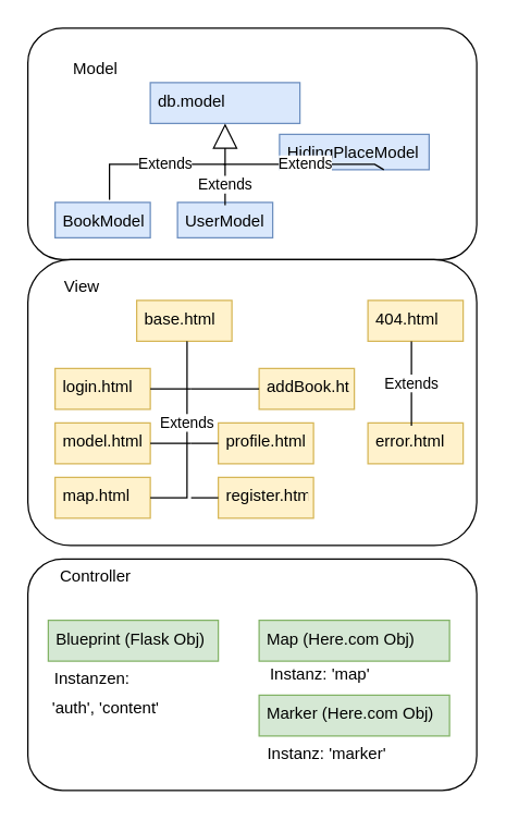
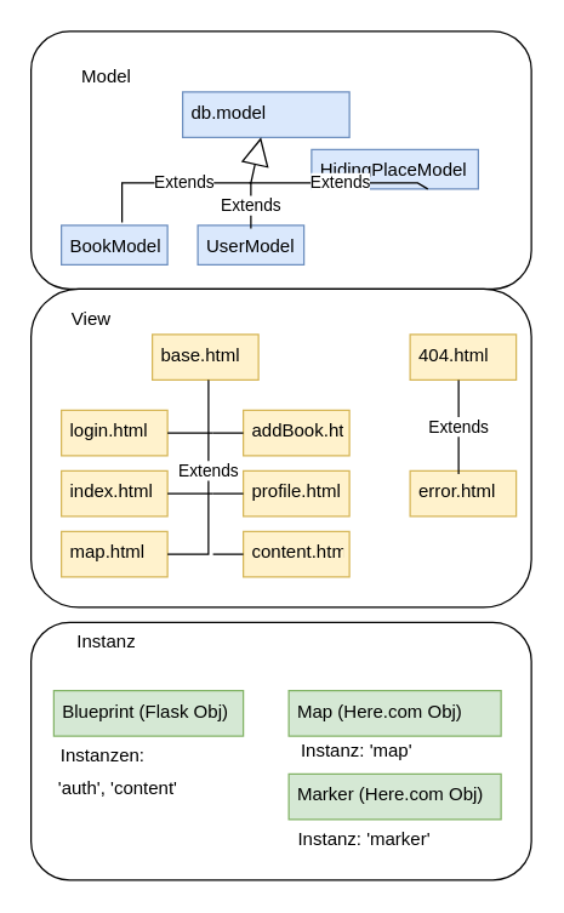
  <mxCell id="0" />
  <mxCell id="1" parent="0" />
  <mxCell id="2" value="" style="rounded=1;whiteSpace=wrap;html=1;" vertex="1" parent="1"><mxGeometry x="20" y="20" width="330" height="170" as="geometry" /></mxCell>
  <mxCell id="3" value="Model" style="text;html=1;strokeColor=none;fillColor=none;align=center;verticalAlign=middle;whiteSpace=wrap;rounded=0;" vertex="1" parent="1"><mxGeometry x="50" y="40" width="40" height="20" as="geometry" /></mxCell>
- <mxCell id="4" value="db.model" style="text;strokeColor=#6c8ebf;fillColor=#dae8fc;align=left;verticalAlign=top;spacingLeft=4;spacingRight=4;overflow=hidden;rotatable=0;points=[[0,0.5],[1,0.5]];portConstraint=eastwest;rounded=0;" vertex="1" parent="1"><mxGeometry x="110" y="60" width="110" height="30" as="geometry" /></mxCell>
+ <mxCell id="4" value="db.model" style="text;strokeColor=#6c8ebf;fillColor=#dae8fc;align=left;verticalAlign=top;spacingLeft=4;spacingRight=4;overflow=hidden;rotatable=0;points=[[0,0.5],[1,0.5]];portConstraint=eastwest;rounded=0;" vertex="1" parent="1"><mxGeometry x="120" y="60" width="110" height="30" as="geometry" /></mxCell>
  <mxCell id="5" value="BookModel" style="text;strokeColor=#6c8ebf;fillColor=#dae8fc;align=left;verticalAlign=top;spacingLeft=4;spacingRight=4;overflow=hidden;rotatable=0;points=[[0,0.5],[1,0.5]];portConstraint=eastwest;rounded=0;" vertex="1" parent="1"><mxGeometry x="40" y="148" width="70" height="26" as="geometry" /></mxCell>
  <mxCell id="6" value="UserModel" style="text;strokeColor=#6c8ebf;fillColor=#dae8fc;align=left;verticalAlign=top;spacingLeft=4;spacingRight=4;overflow=hidden;rotatable=0;points=[[0,0.5],[1,0.5]];portConstraint=eastwest;rounded=0;" vertex="1" parent="1"><mxGeometry x="130" y="148" width="70" height="26" as="geometry" /></mxCell>
  <mxCell id="7" value="HidingPlaceModel" style="text;strokeColor=#6c8ebf;fillColor=#dae8fc;align=left;verticalAlign=top;spacingLeft=4;spacingRight=4;overflow=hidden;rotatable=0;points=[[0,0.5],[1,0.5]];portConstraint=eastwest;rounded=0;" vertex="1" parent="1"><mxGeometry x="205" y="98" width="110" height="26" as="geometry" /></mxCell>
  <mxCell id="8" value="Extends" style="endArrow=block;endSize=16;endFill=0;html=1;rounded=0;" edge="1" parent="1" target="4"><mxGeometry x="-0.051" width="160" relative="1" as="geometry"><mxPoint x="80" y="146" as="sourcePoint" /><mxPoint x="100" y="230" as="targetPoint" /><Array as="points"><mxPoint x="80" y="120" /><mxPoint x="165" y="120" /></Array><mxPoint as="offset" /></mxGeometry></mxCell>
  <mxCell id="9" value="Extends" style="endArrow=none;endSize=16;endFill=0;html=1;rounded=0;" edge="1" parent="1" source="7"><mxGeometry width="160" relative="1" as="geometry"><mxPoint x="260" y="100" as="sourcePoint" /><mxPoint x="164" y="120" as="targetPoint" /><Array as="points"><mxPoint x="275" y="120" /><mxPoint x="164" y="120" /></Array></mxGeometry></mxCell>
  <mxCell id="10" value="Extends" style="endArrow=none;endSize=16;endFill=0;html=1;rounded=0;" edge="1" parent="1"><mxGeometry width="160" relative="1" as="geometry"><mxPoint x="165" y="150" as="sourcePoint" /><mxPoint x="165" y="120" as="targetPoint" /></mxGeometry></mxCell>
  <mxCell id="11" value="" style="rounded=1;whiteSpace=wrap;html=1;" vertex="1" parent="1"><mxGeometry x="20" y="190" width="330" height="210" as="geometry" /></mxCell>
  <mxCell id="12" value="View" style="text;html=1;strokeColor=none;fillColor=none;align=center;verticalAlign=middle;whiteSpace=wrap;rounded=0;" vertex="1" parent="1"><mxGeometry x="40" y="200" width="40" height="20" as="geometry" /></mxCell>
  <mxCell id="13" value="base.html" style="text;strokeColor=#d6b656;fillColor=#fff2cc;align=left;verticalAlign=top;spacingLeft=4;spacingRight=4;overflow=hidden;rotatable=0;points=[[0,0.5],[1,0.5]];portConstraint=eastwest;rounded=0;" vertex="1" parent="1"><mxGeometry x="100" y="220" width="70" height="30" as="geometry" /></mxCell>
  <mxCell id="14" value="login.html" style="text;strokeColor=#d6b656;fillColor=#fff2cc;align=left;verticalAlign=top;spacingLeft=4;spacingRight=4;overflow=hidden;rotatable=0;points=[[0,0.5],[1,0.5]];portConstraint=eastwest;rounded=0;" vertex="1" parent="1"><mxGeometry x="40" y="270" width="70" height="30" as="geometry" /></mxCell>
- <mxCell id="15" value="register.html" style="text;strokeColor=#d6b656;fillColor=#fff2cc;align=left;verticalAlign=top;spacingLeft=4;spacingRight=4;overflow=hidden;rotatable=0;points=[[0,0.5],[1,0.5]];portConstraint=eastwest;rounded=0;" vertex="1" parent="1"><mxGeometry x="160" y="350" width="70" height="30" as="geometry" /></mxCell>
- <mxCell id="16" value="addBook.html" style="text;strokeColor=#d6b656;fillColor=#fff2cc;align=left;verticalAlign=top;spacingLeft=4;spacingRight=4;overflow=hidden;rotatable=0;points=[[0,0.5],[1,0.5]];portConstraint=eastwest;rounded=0;" vertex="1" parent="1"><mxGeometry x="190" y="270" width="70" height="30" as="geometry" /></mxCell>
- <mxCell id="17" value="model.html" style="text;strokeColor=#d6b656;fillColor=#fff2cc;align=left;verticalAlign=top;spacingLeft=4;spacingRight=4;overflow=hidden;rotatable=0;points=[[0,0.5],[1,0.5]];portConstraint=eastwest;rounded=0;" vertex="1" parent="1"><mxGeometry x="40" y="310" width="70" height="30" as="geometry" /></mxCell>
+ <mxCell id="15" value="content.html" style="text;strokeColor=#d6b656;fillColor=#fff2cc;align=left;verticalAlign=top;spacingLeft=4;spacingRight=4;overflow=hidden;rotatable=0;points=[[0,0.5],[1,0.5]];portConstraint=eastwest;rounded=0;" vertex="1" parent="1"><mxGeometry x="160" y="350" width="70" height="30" as="geometry" /></mxCell>
+ <mxCell id="16" value="addBook.html" style="text;strokeColor=#d6b656;fillColor=#fff2cc;align=left;verticalAlign=top;spacingLeft=4;spacingRight=4;overflow=hidden;rotatable=0;points=[[0,0.5],[1,0.5]];portConstraint=eastwest;rounded=0;" vertex="1" parent="1"><mxGeometry x="160" y="270" width="70" height="30" as="geometry" /></mxCell>
+ <mxCell id="17" value="index.html" style="text;strokeColor=#d6b656;fillColor=#fff2cc;align=left;verticalAlign=top;spacingLeft=4;spacingRight=4;overflow=hidden;rotatable=0;points=[[0,0.5],[1,0.5]];portConstraint=eastwest;rounded=0;" vertex="1" parent="1"><mxGeometry x="40" y="310" width="70" height="30" as="geometry" /></mxCell>
  <mxCell id="18" value="map.html" style="text;strokeColor=#d6b656;fillColor=#fff2cc;align=left;verticalAlign=top;spacingLeft=4;spacingRight=4;overflow=hidden;rotatable=0;points=[[0,0.5],[1,0.5]];portConstraint=eastwest;rounded=0;" vertex="1" parent="1"><mxGeometry x="40" y="350" width="70" height="30" as="geometry" /></mxCell>
  <mxCell id="19" value="profile.html" style="text;strokeColor=#d6b656;fillColor=#fff2cc;align=left;verticalAlign=top;spacingLeft=4;spacingRight=4;overflow=hidden;rotatable=0;points=[[0,0.5],[1,0.5]];portConstraint=eastwest;rounded=0;" vertex="1" parent="1"><mxGeometry x="160" y="310" width="70" height="30" as="geometry" /></mxCell>
  <mxCell id="20" value="404.html" style="text;strokeColor=#d6b656;fillColor=#fff2cc;align=left;verticalAlign=top;spacingLeft=4;spacingRight=4;overflow=hidden;rotatable=0;points=[[0,0.5],[1,0.5]];portConstraint=eastwest;rounded=0;" vertex="1" parent="1"><mxGeometry x="270" y="220" width="70" height="30" as="geometry" /></mxCell>
  <mxCell id="21" value="error.html" style="text;strokeColor=#d6b656;fillColor=#fff2cc;align=left;verticalAlign=top;spacingLeft=4;spacingRight=4;overflow=hidden;rotatable=0;points=[[0,0.5],[1,0.5]];portConstraint=eastwest;rounded=0;" vertex="1" parent="1"><mxGeometry x="270" y="310" width="70" height="30" as="geometry" /></mxCell>
  <mxCell id="22" value="Extends" style="endArrow=none;endSize=16;endFill=0;html=1;exitX=1;exitY=0.5;exitDx=0;exitDy=0;entryX=0.529;entryY=1;entryDx=0;entryDy=0;entryPerimeter=0;rounded=0;" edge="1" parent="1" source="18" target="13"><mxGeometry x="0.155" width="160" relative="1" as="geometry"><mxPoint x="310" y="210" as="sourcePoint" /><mxPoint x="470" y="210" as="targetPoint" /><Array as="points"><mxPoint x="137" y="365" /></Array><mxPoint as="offset" /></mxGeometry></mxCell>
  <mxCell id="23" value="" style="endArrow=none;html=1;exitX=1;exitY=0.5;exitDx=0;exitDy=0;" edge="1" parent="1" source="14"><mxGeometry width="50" height="50" relative="1" as="geometry"><mxPoint x="370" y="240" as="sourcePoint" /><mxPoint x="140" y="285" as="targetPoint" /></mxGeometry></mxCell>
  <mxCell id="24" value="" style="endArrow=none;html=1;exitX=1;exitY=0.5;exitDx=0;exitDy=0;" edge="1" parent="1" source="17"><mxGeometry width="50" height="50" relative="1" as="geometry"><mxPoint x="370" y="240" as="sourcePoint" /><mxPoint x="140" y="325" as="targetPoint" /></mxGeometry></mxCell>
  <mxCell id="25" value="" style="endArrow=none;html=1;exitX=0;exitY=0.5;exitDx=0;exitDy=0;" edge="1" parent="1" source="16"><mxGeometry width="50" height="50" relative="1" as="geometry"><mxPoint x="190" y="250" as="sourcePoint" /><mxPoint x="140" y="285" as="targetPoint" /></mxGeometry></mxCell>
  <mxCell id="26" value="" style="endArrow=none;html=1;exitX=0;exitY=0.5;exitDx=0;exitDy=0;" edge="1" parent="1" source="15"><mxGeometry width="50" height="50" relative="1" as="geometry"><mxPoint x="370" y="240" as="sourcePoint" /><mxPoint x="140" y="365" as="targetPoint" /></mxGeometry></mxCell>
  <mxCell id="27" value="" style="endArrow=none;html=1;exitX=0;exitY=0.5;exitDx=0;exitDy=0;" edge="1" parent="1" source="19"><mxGeometry width="50" height="50" relative="1" as="geometry"><mxPoint x="370" y="240" as="sourcePoint" /><mxPoint x="140" y="325" as="targetPoint" /></mxGeometry></mxCell>
  <mxCell id="28" value="Extends" style="endArrow=none;endSize=16;endFill=0;html=1;exitX=0.457;exitY=0.067;exitDx=0;exitDy=0;exitPerimeter=0;entryX=0.457;entryY=1;entryDx=0;entryDy=0;entryPerimeter=0;" edge="1" parent="1" source="21" target="20"><mxGeometry width="160" relative="1" as="geometry"><mxPoint x="310" y="210" as="sourcePoint" /><mxPoint x="470" y="210" as="targetPoint" /></mxGeometry></mxCell>
  <mxCell id="29" value="" style="rounded=1;whiteSpace=wrap;html=1;" vertex="1" parent="1"><mxGeometry x="20" y="410" width="330" height="170" as="geometry" /></mxCell>
- <mxCell id="30" value="Controller" style="text;html=1;strokeColor=none;fillColor=none;align=center;verticalAlign=middle;whiteSpace=wrap;rounded=0;" vertex="1" parent="1"><mxGeometry x="40" y="415" width="60" height="15" as="geometry" /></mxCell>
+ <mxCell id="30" value="Instanz" style="text;html=1;strokeColor=none;fillColor=none;align=center;verticalAlign=middle;whiteSpace=wrap;rounded=0;" vertex="1" parent="1"><mxGeometry x="40" y="415" width="60" height="15" as="geometry" /></mxCell>
  <mxCell id="31" value="Blueprint (Flask Obj)" style="text;strokeColor=#82b366;fillColor=#d5e8d4;align=left;verticalAlign=top;spacingLeft=4;spacingRight=4;overflow=hidden;rotatable=0;points=[[0,0.5],[1,0.5]];portConstraint=eastwest;rounded=0;" vertex="1" parent="1"><mxGeometry x="35" y="455" width="125" height="30" as="geometry" /></mxCell>
  <mxCell id="32" value="'auth', 'content'" style="text;html=1;strokeColor=none;fillColor=none;align=center;verticalAlign=middle;whiteSpace=wrap;rounded=0;" vertex="1" parent="1"><mxGeometry x="35" y="510" width="85" height="20" as="geometry" /></mxCell>
  <mxCell id="33" value="Instanzen:" style="text;html=1;strokeColor=none;fillColor=none;align=center;verticalAlign=middle;whiteSpace=wrap;rounded=0;" vertex="1" parent="1"><mxGeometry x="35" y="485" width="65" height="25" as="geometry" /></mxCell>
  <mxCell id="34" value="Map (Here.com Obj)" style="text;strokeColor=#82b366;fillColor=#d5e8d4;align=left;verticalAlign=top;spacingLeft=4;spacingRight=4;overflow=hidden;rotatable=0;points=[[0,0.5],[1,0.5]];portConstraint=eastwest;rounded=0;" vertex="1" parent="1"><mxGeometry x="190" y="455" width="140" height="30" as="geometry" /></mxCell>
  <mxCell id="35" value="Marker (Here.com Obj)" style="text;strokeColor=#82b366;fillColor=#d5e8d4;align=left;verticalAlign=top;spacingLeft=4;spacingRight=4;overflow=hidden;rotatable=0;points=[[0,0.5],[1,0.5]];portConstraint=eastwest;rounded=0;" vertex="1" parent="1"><mxGeometry x="190" y="510" width="140" height="30" as="geometry" /></mxCell>
  <mxCell id="36" value="Instanz: 'map'" style="text;html=1;strokeColor=none;fillColor=none;align=center;verticalAlign=middle;whiteSpace=wrap;rounded=0;" vertex="1" parent="1"><mxGeometry x="190" y="482.5" width="90" height="25" as="geometry" /></mxCell>
  <mxCell id="37" value="Instanz: 'marker'" style="text;html=1;strokeColor=none;fillColor=none;align=center;verticalAlign=middle;whiteSpace=wrap;rounded=0;" vertex="1" parent="1"><mxGeometry x="190" y="540" width="100" height="25" as="geometry" /></mxCell>
